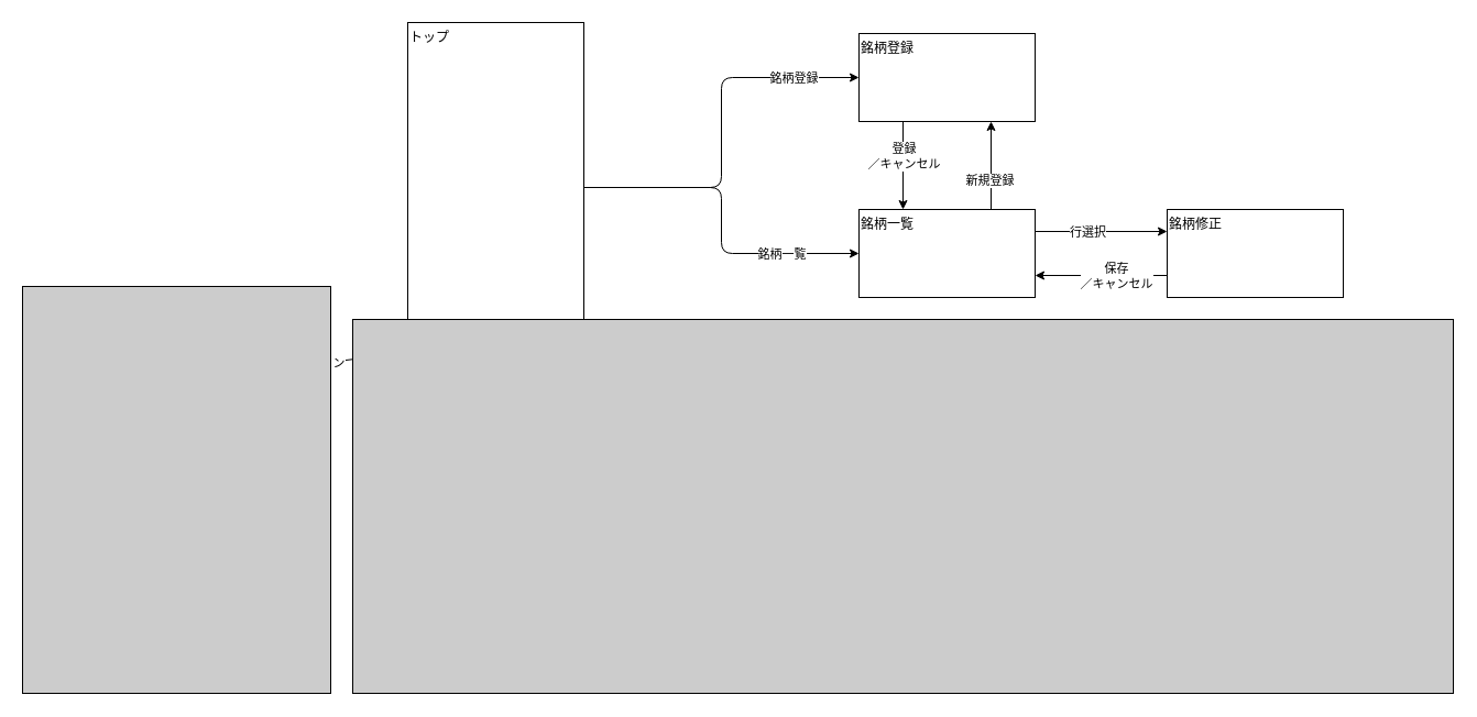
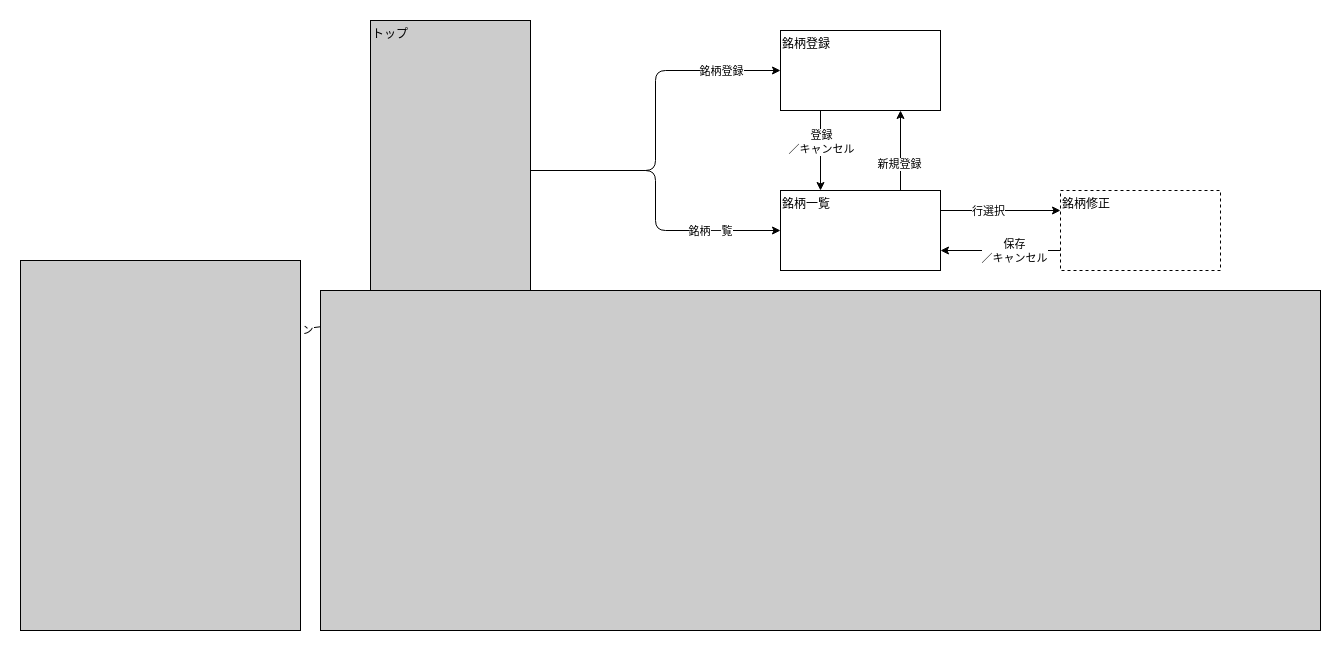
  <mxCell id="0" />
  <mxCell id="1" parent="0" />
  <mxCell id="2" value="ログイン" style="rounded=0;whiteSpace=wrap;html=1;align=left;strokeColor=default;horizontal=1;verticalAlign=top;" vertex="1" parent="1"><mxGeometry x="50" y="300" width="160" height="80" as="geometry" /></mxCell>
  <mxCell id="3" style="edgeStyle=orthogonalEdgeStyle;html=1;exitX=1;exitY=0.25;exitDx=0;exitDy=0;entryX=0;entryY=0.5;entryDx=0;entryDy=0;" edge="1" parent="1" source="6" target="9"><mxGeometry relative="1" as="geometry" /></mxCell>
  <mxCell id="4" value="銘柄登録" style="edgeLabel;html=1;align=center;verticalAlign=middle;resizable=0;points=[];" vertex="1" connectable="0" parent="3"><mxGeometry x="-0.222" relative="1" as="geometry"><mxPoint x="65" y="-89" as="offset" /></mxGeometry></mxCell>
  <mxCell id="5" style="edgeStyle=orthogonalEdgeStyle;html=1;exitX=1;exitY=0.75;exitDx=0;exitDy=0;" edge="1" parent="1" source="6" target="20"><mxGeometry relative="1" as="geometry"><mxPoint x="560" y="370" as="sourcePoint" /></mxGeometry></mxCell>
- <mxCell id="6" value="トップ" style="rounded=0;whiteSpace=wrap;html=1;align=left;strokeColor=default;horizontal=1;verticalAlign=top;" vertex="1" parent="1"><mxGeometry x="370" y="20" width="160" height="600" as="geometry" /></mxCell>
+ <mxCell id="6" value="トップ" style="rounded=0;whiteSpace=wrap;html=1;align=left;strokeColor=default;horizontal=1;verticalAlign=top;fillColor=#cccccc;" vertex="1" parent="1"><mxGeometry x="370" y="20" width="160" height="600" as="geometry" /></mxCell>
  <mxCell id="7" value="" style="endArrow=classic;html=1;exitX=1;exitY=0.5;exitDx=0;exitDy=0;entryX=0;entryY=0.5;entryDx=0;entryDy=0;" edge="1" parent="1" source="2" target="6"><mxGeometry relative="1" as="geometry"><mxPoint x="220" y="160" as="sourcePoint" /><mxPoint x="320" y="160" as="targetPoint" /></mxGeometry></mxCell>
  <mxCell id="8" value="ログイン" style="edgeLabel;resizable=0;html=1;align=center;verticalAlign=middle;strokeColor=default;" connectable="0" vertex="1" parent="7"><mxGeometry relative="1" as="geometry" /></mxCell>
  <mxCell id="9" value="銘柄登録" style="rounded=0;whiteSpace=wrap;html=1;align=left;strokeColor=default;horizontal=1;verticalAlign=top;" vertex="1" parent="1"><mxGeometry x="780" y="30" width="160" height="80" as="geometry" /></mxCell>
  <mxCell id="10" style="edgeStyle=none;html=1;exitX=0.75;exitY=0;exitDx=0;exitDy=0;entryX=0.75;entryY=1;entryDx=0;entryDy=0;" edge="1" parent="1" source="12" target="9"><mxGeometry relative="1" as="geometry" /></mxCell>
  <mxCell id="11" value="新規登録" style="edgeLabel;html=1;align=center;verticalAlign=middle;resizable=0;points=[];" vertex="1" connectable="0" parent="10"><mxGeometry x="-0.327" y="2" relative="1" as="geometry"><mxPoint as="offset" /></mxGeometry></mxCell>
  <mxCell id="12" value="銘柄一覧" style="rounded=0;whiteSpace=wrap;html=1;align=left;strokeColor=default;horizontal=1;verticalAlign=top;" vertex="1" parent="1"><mxGeometry x="780" y="190" width="160" height="80" as="geometry" /></mxCell>
- <mxCell id="13" value="銘柄修正" style="rounded=0;whiteSpace=wrap;html=1;align=left;strokeColor=default;horizontal=1;verticalAlign=top;" vertex="1" parent="1"><mxGeometry x="1060" y="190" width="160" height="80" as="geometry" /></mxCell>
+ <mxCell id="13" value="銘柄修正" style="rounded=0;whiteSpace=wrap;html=1;align=left;strokeColor=default;horizontal=1;verticalAlign=top;dashed=1;" vertex="1" parent="1"><mxGeometry x="1060" y="190" width="160" height="80" as="geometry" /></mxCell>
  <mxCell id="14" style="edgeStyle=none;html=1;exitX=0.25;exitY=1;exitDx=0;exitDy=0;entryX=0.25;entryY=0;entryDx=0;entryDy=0;" edge="1" parent="1" source="9" target="12"><mxGeometry relative="1" as="geometry"><mxPoint x="640" y="210" as="sourcePoint" /><mxPoint x="840" y="150" as="targetPoint" /><Array as="points" /></mxGeometry></mxCell>
  <mxCell id="15" value="登録&lt;br&gt;／キャンセル" style="edgeLabel;html=1;align=center;verticalAlign=middle;resizable=0;points=[];" vertex="1" connectable="0" parent="14"><mxGeometry x="-0.222" relative="1" as="geometry"><mxPoint as="offset" /></mxGeometry></mxCell>
  <mxCell id="16" style="edgeStyle=none;html=1;exitX=1;exitY=0.25;exitDx=0;exitDy=0;entryX=0;entryY=0.25;entryDx=0;entryDy=0;" edge="1" parent="1" source="12" target="13"><mxGeometry relative="1" as="geometry"><mxPoint x="1040" y="230" as="sourcePoint" /><mxPoint x="1040" y="310" as="targetPoint" /><Array as="points" /></mxGeometry></mxCell>
  <mxCell id="17" value="行選択" style="edgeLabel;html=1;align=center;verticalAlign=middle;resizable=0;points=[];" vertex="1" connectable="0" parent="16"><mxGeometry x="-0.222" relative="1" as="geometry"><mxPoint as="offset" /></mxGeometry></mxCell>
  <mxCell id="18" style="edgeStyle=none;html=1;exitX=0;exitY=0.75;exitDx=0;exitDy=0;entryX=1;entryY=0.75;entryDx=0;entryDy=0;" edge="1" parent="1" source="13" target="12"><mxGeometry relative="1" as="geometry"><mxPoint x="960" y="310" as="sourcePoint" /><mxPoint x="1080" y="310" as="targetPoint" /><Array as="points" /></mxGeometry></mxCell>
  <mxCell id="19" value="保存&lt;br&gt;／キャンセル" style="edgeLabel;html=1;align=center;verticalAlign=middle;resizable=0;points=[];" vertex="1" connectable="0" parent="18"><mxGeometry x="-0.222" relative="1" as="geometry"><mxPoint as="offset" /></mxGeometry></mxCell>
  <mxCell id="20" value="配当実績登録" style="rounded=0;whiteSpace=wrap;html=1;align=left;strokeColor=default;horizontal=1;verticalAlign=top;" vertex="1" parent="1"><mxGeometry x="780" y="390" width="160" height="80" as="geometry" /></mxCell>
  <mxCell id="21" style="edgeStyle=none;html=1;exitX=0.75;exitY=0;exitDx=0;exitDy=0;entryX=0.75;entryY=1;entryDx=0;entryDy=0;" edge="1" source="23" target="20" parent="1"><mxGeometry relative="1" as="geometry" /></mxCell>
  <mxCell id="22" value="新規登録" style="edgeLabel;html=1;align=center;verticalAlign=middle;resizable=0;points=[];" vertex="1" connectable="0" parent="21"><mxGeometry x="-0.327" y="2" relative="1" as="geometry"><mxPoint as="offset" /></mxGeometry></mxCell>
  <mxCell id="23" value="配当実績一覧" style="rounded=0;whiteSpace=wrap;html=1;align=left;strokeColor=default;horizontal=1;verticalAlign=top;" vertex="1" parent="1"><mxGeometry x="780" y="550" width="160" height="80" as="geometry" /></mxCell>
  <mxCell id="24" value="配当実績修正" style="rounded=0;whiteSpace=wrap;html=1;align=left;strokeColor=default;horizontal=1;verticalAlign=top;" vertex="1" parent="1"><mxGeometry x="1060" y="550" width="160" height="80" as="geometry" /></mxCell>
  <mxCell id="25" style="edgeStyle=none;html=1;exitX=0.25;exitY=1;exitDx=0;exitDy=0;entryX=0.25;entryY=0;entryDx=0;entryDy=0;" edge="1" source="20" target="23" parent="1"><mxGeometry relative="1" as="geometry"><mxPoint x="640" y="570" as="sourcePoint" /><mxPoint x="840" y="510" as="targetPoint" /><Array as="points" /></mxGeometry></mxCell>
  <mxCell id="26" value="登録&lt;br&gt;／キャンセル" style="edgeLabel;html=1;align=center;verticalAlign=middle;resizable=0;points=[];" vertex="1" connectable="0" parent="25"><mxGeometry x="-0.222" relative="1" as="geometry"><mxPoint as="offset" /></mxGeometry></mxCell>
  <mxCell id="27" style="edgeStyle=none;html=1;exitX=1;exitY=0.25;exitDx=0;exitDy=0;entryX=0;entryY=0.25;entryDx=0;entryDy=0;" edge="1" source="23" target="24" parent="1"><mxGeometry relative="1" as="geometry"><mxPoint x="1040" y="590" as="sourcePoint" /><mxPoint x="1040" y="670" as="targetPoint" /><Array as="points" /></mxGeometry></mxCell>
  <mxCell id="28" value="選択" style="edgeLabel;html=1;align=center;verticalAlign=middle;resizable=0;points=[];" vertex="1" connectable="0" parent="27"><mxGeometry x="-0.222" relative="1" as="geometry"><mxPoint as="offset" /></mxGeometry></mxCell>
  <mxCell id="29" style="edgeStyle=none;html=1;exitX=0;exitY=0.75;exitDx=0;exitDy=0;entryX=1;entryY=0.75;entryDx=0;entryDy=0;" edge="1" source="24" target="23" parent="1"><mxGeometry relative="1" as="geometry"><mxPoint x="960" y="670" as="sourcePoint" /><mxPoint x="1080" y="670" as="targetPoint" /><Array as="points" /></mxGeometry></mxCell>
  <mxCell id="30" value="保存&lt;br&gt;／キャンセル" style="edgeLabel;html=1;align=center;verticalAlign=middle;resizable=0;points=[];" vertex="1" connectable="0" parent="29"><mxGeometry x="-0.222" relative="1" as="geometry"><mxPoint as="offset" /></mxGeometry></mxCell>
  <mxCell id="31" style="edgeStyle=orthogonalEdgeStyle;html=1;exitX=1;exitY=0.25;exitDx=0;exitDy=0;entryX=0;entryY=0.5;entryDx=0;entryDy=0;" edge="1" parent="1" source="6" target="12"><mxGeometry relative="1" as="geometry"><mxPoint x="460" y="229.52" as="sourcePoint" /><mxPoint x="740" y="229.52" as="targetPoint" /></mxGeometry></mxCell>
  <mxCell id="32" value="銘柄一覧" style="edgeLabel;html=1;align=center;verticalAlign=middle;resizable=0;points=[];" vertex="1" connectable="0" parent="31"><mxGeometry x="0.787" y="1" relative="1" as="geometry"><mxPoint x="-38" y="1" as="offset" /></mxGeometry></mxCell>
  <mxCell id="33" style="edgeStyle=orthogonalEdgeStyle;html=1;exitX=0.25;exitY=0;exitDx=0;exitDy=0;entryX=0.188;entryY=-0.006;entryDx=0;entryDy=0;entryPerimeter=0;" edge="1" parent="1" source="20" target="20"><mxGeometry relative="1" as="geometry" /></mxCell>
  <mxCell id="34" style="edgeStyle=orthogonalEdgeStyle;html=1;exitX=1;exitY=0.75;exitDx=0;exitDy=0;entryX=0;entryY=0.5;entryDx=0;entryDy=0;" edge="1" parent="1" source="6" target="23"><mxGeometry relative="1" as="geometry"><mxPoint x="540" y="540" as="sourcePoint" /><mxPoint x="790" y="500" as="targetPoint" /></mxGeometry></mxCell>
  <mxCell id="35" value="" style="rounded=0;whiteSpace=wrap;html=1;strokeColor=default;fillColor=#CCCCCC;" vertex="1" parent="1"><mxGeometry x="320" y="290" width="1000" height="340" as="geometry" /></mxCell>
  <mxCell id="36" value="" style="rounded=0;whiteSpace=wrap;html=1;strokeColor=default;fillColor=#CCCCCC;" vertex="1" parent="1"><mxGeometry x="20" y="260" width="280" height="370" as="geometry" /></mxCell>
